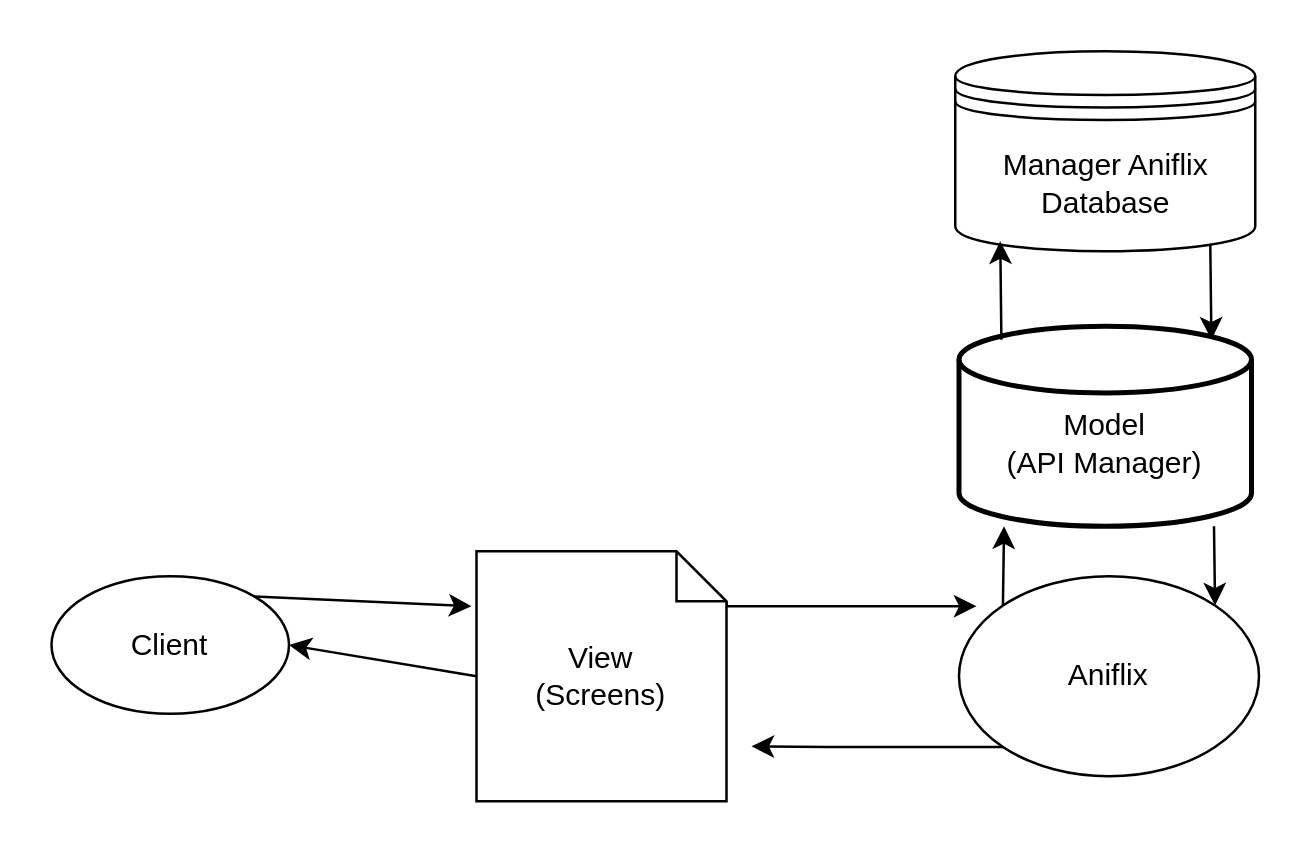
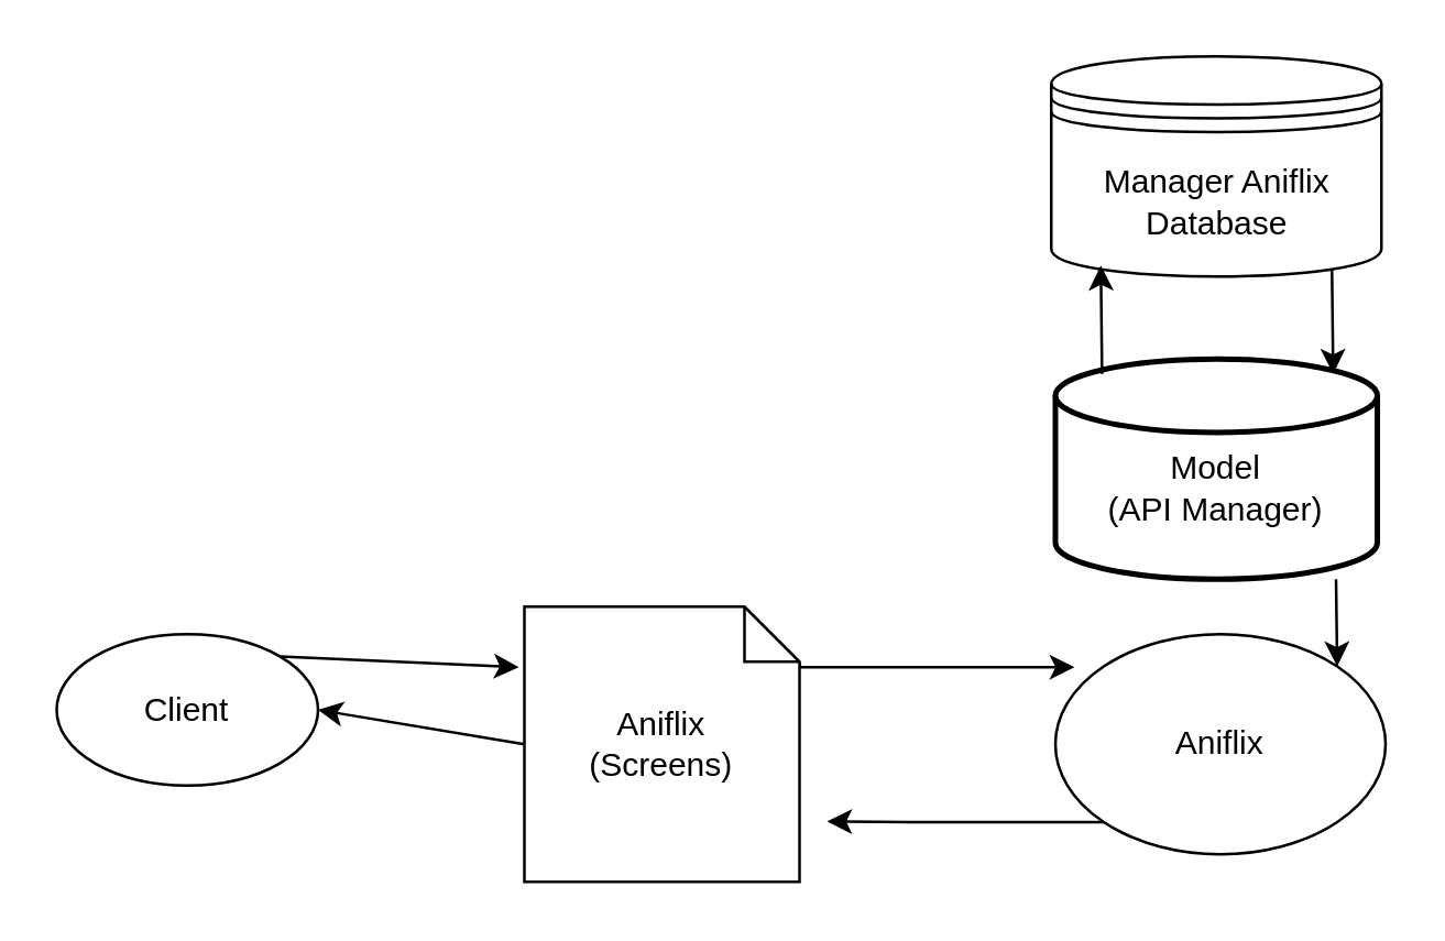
  <mxCell id="0" />
  <mxCell id="1" parent="0" />
  <mxCell id="2" value="Client" style="ellipse;whiteSpace=wrap;html=1;" vertex="1" parent="1"><mxGeometry x="20" y="230" width="95" height="55" as="geometry" /></mxCell>
  <mxCell id="3" style="edgeStyle=orthogonalEdgeStyle;rounded=0;orthogonalLoop=1;jettySize=auto;html=1;exitX=0;exitY=0;exitDx=100;exitDy=20;exitPerimeter=0;" edge="1" parent="1" source="4"><mxGeometry relative="1" as="geometry"><mxPoint x="390" y="242" as="targetPoint" /><Array as="points"><mxPoint x="290" y="242" /></Array></mxGeometry></mxCell>
- <mxCell id="4" value="&lt;div&gt;View&lt;/div&gt;&lt;div&gt;(Screens)&lt;br&gt;&lt;/div&gt;" style="shape=note;size=20;whiteSpace=wrap;html=1;" vertex="1" parent="1"><mxGeometry x="190" y="220" width="100" height="100" as="geometry" /></mxCell>
+ <mxCell id="4" value="&lt;div&gt;Aniflix&lt;/div&gt;&lt;div&gt;(Screens)&lt;br&gt;&lt;/div&gt;" style="shape=note;size=20;whiteSpace=wrap;html=1;" vertex="1" parent="1"><mxGeometry x="190" y="220" width="100" height="100" as="geometry" /></mxCell>
  <mxCell id="5" style="edgeStyle=orthogonalEdgeStyle;rounded=0;orthogonalLoop=1;jettySize=auto;html=1;exitX=0;exitY=1;exitDx=0;exitDy=0;" edge="1" parent="1" source="7"><mxGeometry relative="1" as="geometry"><mxPoint x="300" y="298" as="targetPoint" /><Array as="points"><mxPoint x="330" y="298" /><mxPoint x="330" y="298" /></Array></mxGeometry></mxCell>
- <mxCell id="6" style="edgeStyle=orthogonalEdgeStyle;rounded=0;orthogonalLoop=1;jettySize=auto;html=1;exitX=0;exitY=0;exitDx=0;exitDy=0;entryX=0.154;entryY=1;entryDx=0;entryDy=0;entryPerimeter=0;" edge="1" parent="1" source="7" target="12"><mxGeometry relative="1" as="geometry" /></mxCell>
  <mxCell id="7" value="&lt;div&gt;Aniflix&lt;/div&gt;" style="ellipse;whiteSpace=wrap;html=1;" vertex="1" parent="1"><mxGeometry x="383" y="230" width="120" height="80" as="geometry" /></mxCell>
  <mxCell id="8" style="edgeStyle=orthogonalEdgeStyle;rounded=0;orthogonalLoop=1;jettySize=auto;html=1;exitX=0.85;exitY=0.95;exitDx=0;exitDy=0;exitPerimeter=0;entryX=0.863;entryY=0.067;entryDx=0;entryDy=0;entryPerimeter=0;" edge="1" parent="1" source="9" target="12"><mxGeometry relative="1" as="geometry" /></mxCell>
  <mxCell id="9" value="Manager Aniflix Database" style="shape=datastore;whiteSpace=wrap;html=1;" vertex="1" parent="1"><mxGeometry x="381.5" y="20" width="120" height="80" as="geometry" /></mxCell>
  <mxCell id="10" value="" style="endArrow=classic;html=1;entryX=-0.02;entryY=0.22;entryDx=0;entryDy=0;entryPerimeter=0;exitX=1;exitY=0;exitDx=0;exitDy=0;" edge="1" parent="1" source="2" target="4"><mxGeometry width="50" height="50" relative="1" as="geometry"><mxPoint x="20" y="390" as="sourcePoint" /><mxPoint x="70" y="340" as="targetPoint" /></mxGeometry></mxCell>
  <mxCell id="11" value="" style="endArrow=classic;html=1;exitX=0;exitY=0.5;exitDx=0;exitDy=0;exitPerimeter=0;entryX=1;entryY=0.5;entryDx=0;entryDy=0;" edge="1" parent="1" source="4" target="2"><mxGeometry width="50" height="50" relative="1" as="geometry"><mxPoint x="160" y="290" as="sourcePoint" /><mxPoint x="160" y="330" as="targetPoint" /></mxGeometry></mxCell>
  <mxCell id="12" value="&lt;div&gt;&lt;br&gt;&lt;/div&gt;&lt;div&gt;Model&lt;/div&gt;&lt;div&gt;(API Manager)&lt;br&gt;&lt;/div&gt;" style="strokeWidth=2;html=1;shape=mxgraph.flowchart.database;whiteSpace=wrap;" vertex="1" parent="1"><mxGeometry x="383" y="130" width="117" height="80" as="geometry" /></mxCell>
  <mxCell id="13" value="" style="endArrow=classic;html=1;entryX=1;entryY=0;entryDx=0;entryDy=0;" edge="1" parent="1" target="7"><mxGeometry width="50" height="50" relative="1" as="geometry"><mxPoint x="485" y="210" as="sourcePoint" /><mxPoint x="70" y="340" as="targetPoint" /></mxGeometry></mxCell>
  <mxCell id="14" value="" style="endArrow=classic;html=1;entryX=0.15;entryY=0.95;entryDx=0;entryDy=0;entryPerimeter=0;exitX=0.145;exitY=0.067;exitDx=0;exitDy=0;exitPerimeter=0;" edge="1" parent="1" source="12" target="9"><mxGeometry width="50" height="50" relative="1" as="geometry"><mxPoint x="20" y="390" as="sourcePoint" /><mxPoint x="70" y="340" as="targetPoint" /></mxGeometry></mxCell>
